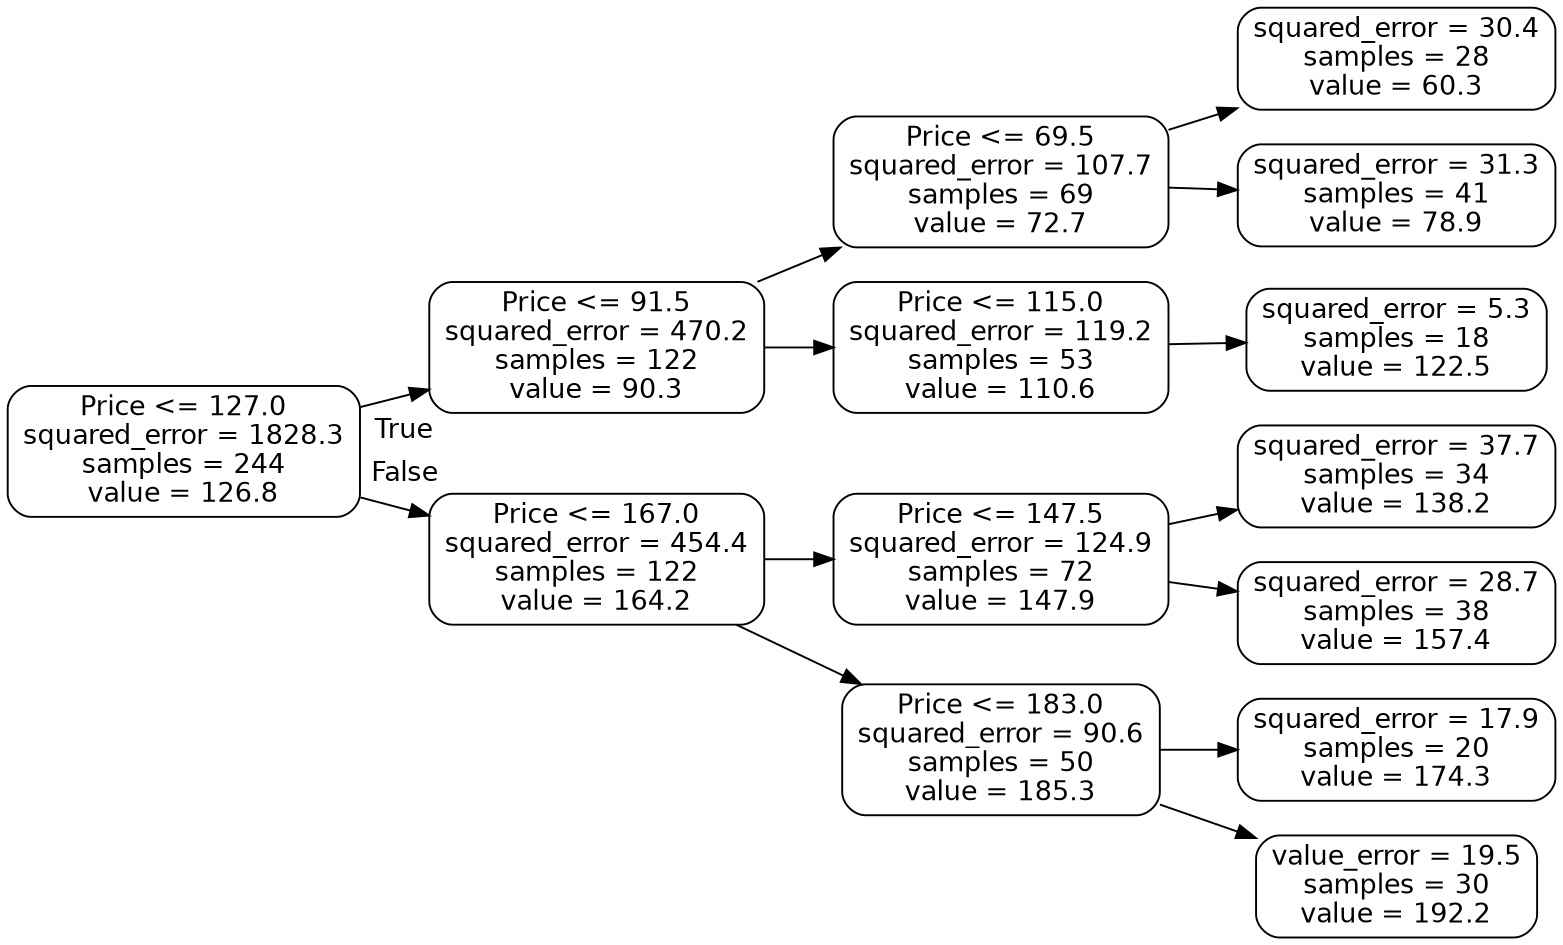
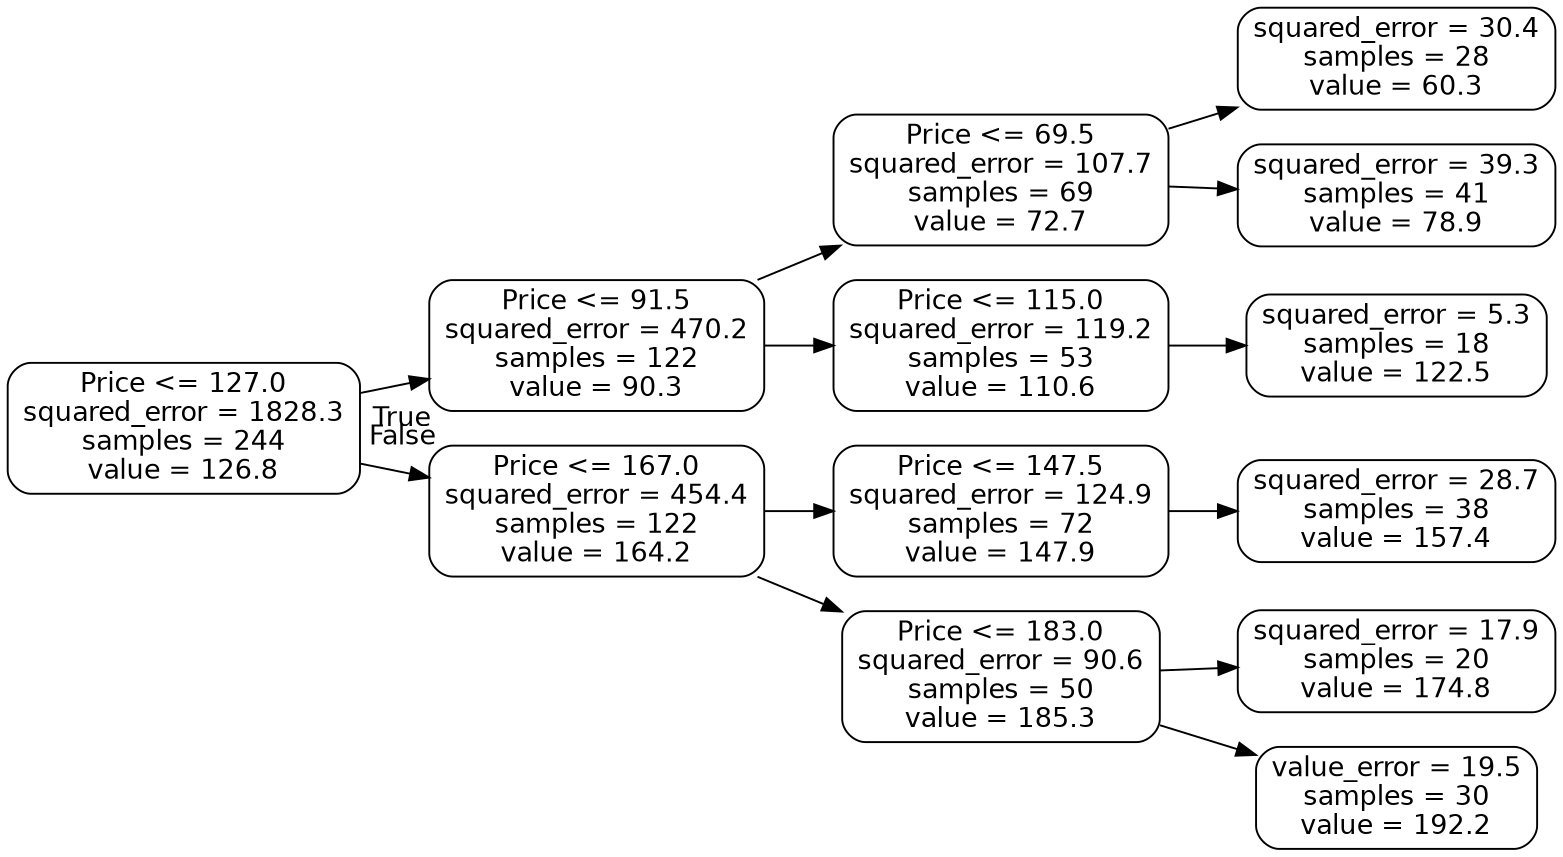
  digraph {
    rankdir=LR
    node [color=black fontname=helvetica shape=box style=rounded]
    edge [fontname=helvetica]
    n1 [label="Price <= 127.0\nsquared_error = 1828.3\nsamples = 244\nvalue = 126.8"]
    n2 [label="Price <= 91.5\nsquared_error = 470.2\nsamples = 122\nvalue = 90.3"]
    n3 [label="Price <= 167.0\nsquared_error = 454.4\nsamples = 122\nvalue = 164.2"]
    n4 [label="Price <= 69.5\nsquared_error = 107.7\nsamples = 69\nvalue = 72.7"]
    n5 [label="Price <= 115.0\nsquared_error = 119.2\nsamples = 53\nvalue = 110.6"]
    n6 [label="Price <= 147.5\nsquared_error = 124.9\nsamples = 72\nvalue = 147.9"]
    n7 [label="Price <= 183.0\nsquared_error = 90.6\nsamples = 50\nvalue = 185.3"]
    n8 [label="squared_error = 30.4\nsamples = 28\nvalue = 60.3"]
-   n9 [label="squared_error = 31.3\nsamples = 41\nvalue = 78.9"]
+   n9 [label="squared_error = 39.3\nsamples = 41\nvalue = 78.9"]
    n10 [label="squared_error = 5.3\nsamples = 18\nvalue = 122.5"]
-   n11 [label="squared_error = 37.7\nsamples = 34\nvalue = 138.2"]
    n12 [label="squared_error = 28.7\nsamples = 38\nvalue = 157.4"]
-   n13 [label="squared_error = 17.9\nsamples = 20\nvalue = 174.3"]
+   n13 [label="squared_error = 17.9\nsamples = 20\nvalue = 174.8"]
    n14 [label="value_error = 19.5\nsamples = 30\nvalue = 192.2"]
    n1 -> n2 [headlabel=True labelangle=45 labeldistance=2.5]
    n1 -> n3 [headlabel=False labelangle=-45 labeldistance=2.5]
    n2 -> n4
    n2 -> n5
    n3 -> n6
    n3 -> n7
    n4 -> n8
    n4 -> n9
    n5 -> n10
-   n6 -> n11
    n6 -> n12
    n7 -> n13
    n7 -> n14
  }
